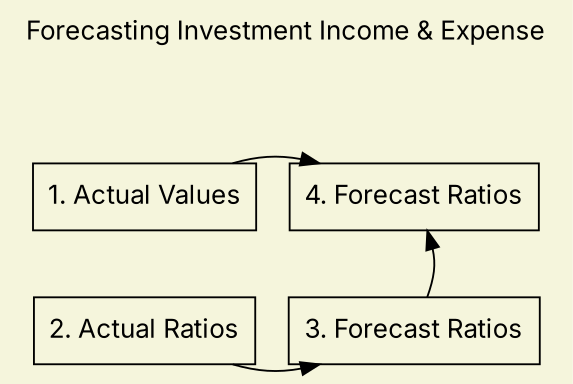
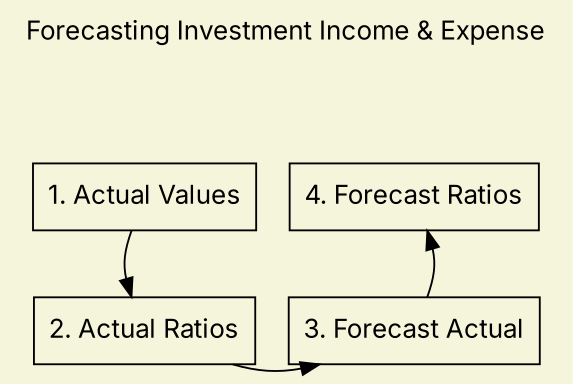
  digraph {
    bgcolor=beige
    fontname=Inter
    label="Forecasting Investment Income & Expense\n\n"
    labelloc=t
    rankdir=TB
    splines=curved
    node [fontname=Inter shape=rect]
    edge [fontname=Inter]
    "1. Actual Values"
    n2 [label="4. Forecast Ratios"]
    "2. Actual Ratios"
-   "3. Forecast Ratios"
+   "3. Forecast Ratios" [label="3. Forecast Actual"]
    subgraph sub_1 {
      rank=same
      "1. Actual Values"
      n2
    }
    subgraph sub_2 {
      rank=same
      "2. Actual Ratios"
      "3. Forecast Ratios"
    }
-   "1. Actual Values" -> n2
+   "1. Actual Values" -> "2. Actual Ratios"
    "2. Actual Ratios" -> "3. Forecast Ratios"
    "3. Forecast Ratios" -> n2 [dir=back]
  }
